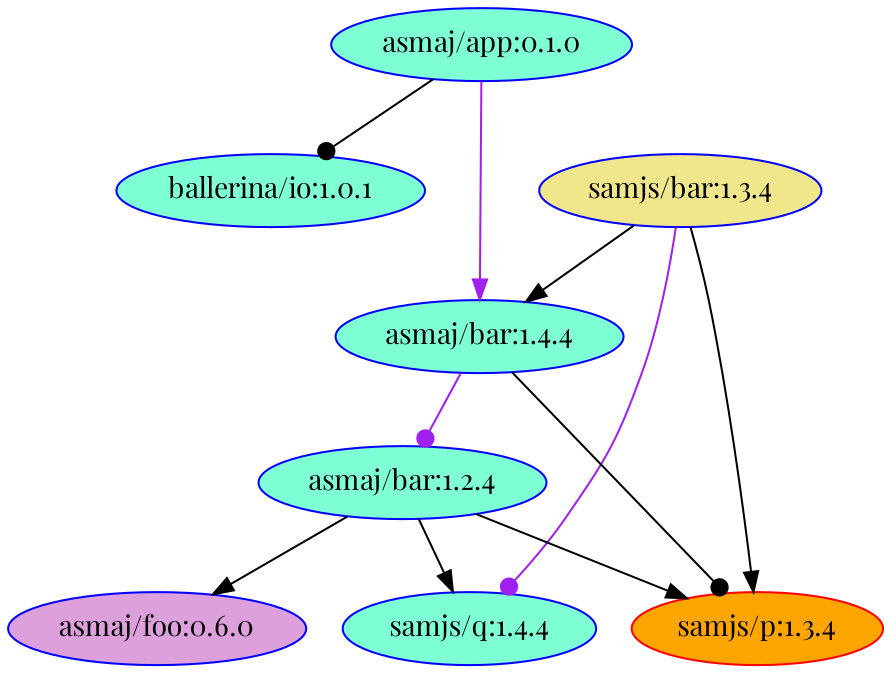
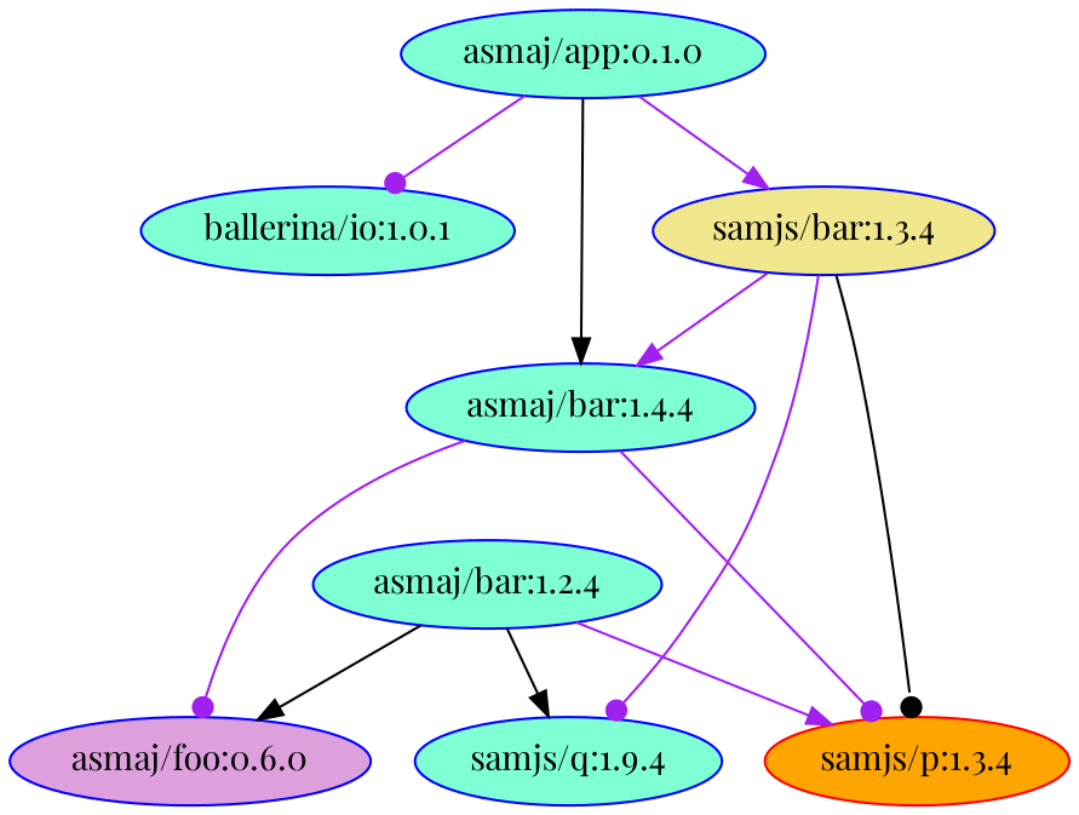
  digraph {
    fontname="Playfair Display"
    node [color=blue fillcolor=aquamarine fontname="Playfair Display" style=filled]
    edge [arrowhead=normal color=purple fontname="Playfair Display"]
    "asmaj/app:0.1.0"
    "ballerina/io:1.0.1"
    "samjs/bar:1.3.4" [fillcolor=khaki]
    n4 [label="asmaj/bar:1.4.4"]
    "samjs/p:1.3.4" [color=red error=true fillcolor=orange]
-   "samjs/q:1.4.4"
+   "samjs/q:1.4.4" [label="samjs/q:1.9.4"]
    "asmaj/bar:1.2.4"
    "asmaj/foo:0.6.0" [fillcolor=plum]
-   "asmaj/app:0.1.0" -> "ballerina/io:1.0.1" [arrowhead=dot color=black]
-   "asmaj/app:0.1.0" -> n4
-   "samjs/bar:1.3.4" -> n4 [color=black]
-   "samjs/bar:1.3.4" -> "samjs/p:1.3.4" [color=black]
+   "asmaj/app:0.1.0" -> "ballerina/io:1.0.1" [arrowhead=dot]
+   "asmaj/app:0.1.0" -> "samjs/bar:1.3.4"
+   "asmaj/app:0.1.0" -> n4 [color=black]
+   "samjs/bar:1.3.4" -> n4
+   "samjs/bar:1.3.4" -> "samjs/p:1.3.4" [arrowhead=dot color=black]
    "samjs/bar:1.3.4" -> "samjs/q:1.4.4" [arrowhead=dot]
-   n4 -> "samjs/p:1.3.4" [arrowhead=dot color=black]
-   n4 -> "asmaj/bar:1.2.4" [arrowhead=dot]
-   "asmaj/bar:1.2.4" -> "samjs/p:1.3.4" [color=black]
+   n4 -> "samjs/p:1.3.4" [arrowhead=dot]
+   n4 -> "asmaj/foo:0.6.0" [arrowhead=dot]
+   "asmaj/bar:1.2.4" -> "samjs/p:1.3.4"
    "asmaj/bar:1.2.4" -> "samjs/q:1.4.4" [color=black]
    "asmaj/bar:1.2.4" -> "asmaj/foo:0.6.0" [color=black]
  }
